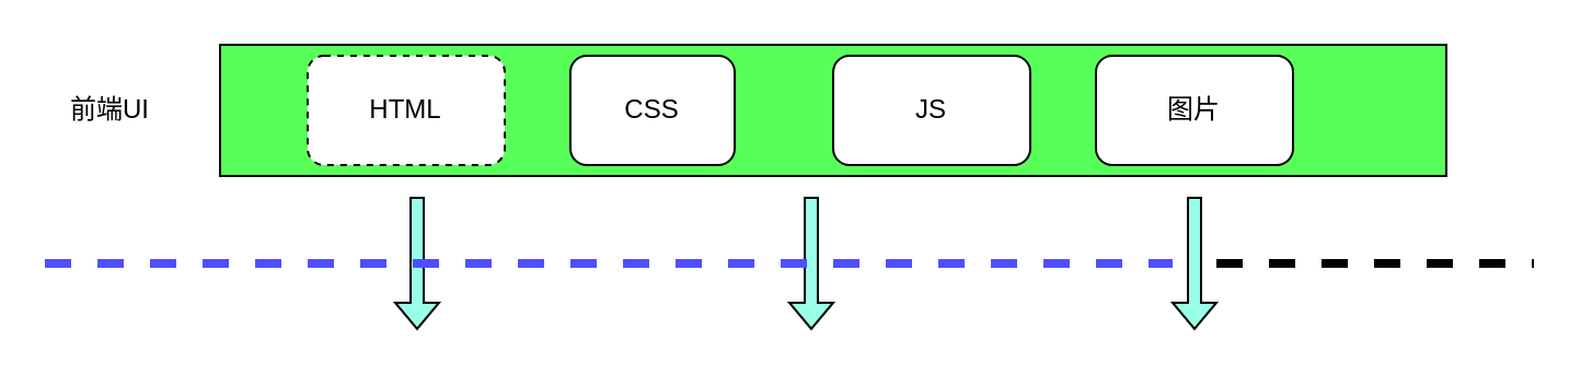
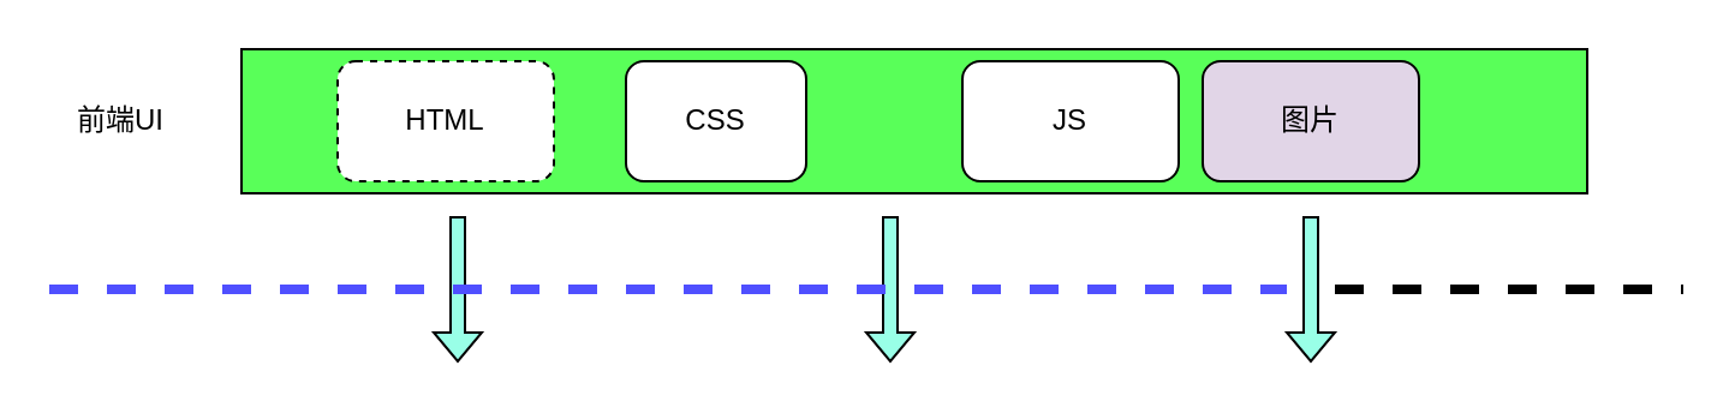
  <mxCell id="0" />
  <mxCell id="1" parent="0" />
  <mxCell id="2" value="" style="rounded=0;whiteSpace=wrap;html=1;fillColor=#59FF59;" vertex="1" parent="1"><mxGeometry x="100" y="20" width="560" height="60" as="geometry" /></mxCell>
  <mxCell id="3" value="HTML" style="rounded=1;whiteSpace=wrap;html=1;fillColor=#FFFFFF;dashed=1;" vertex="1" parent="1"><mxGeometry x="140" y="25" width="90" height="50" as="geometry" /></mxCell>
  <mxCell id="4" value="CSS" style="rounded=1;whiteSpace=wrap;html=1;fillColor=#FFFFFF;" vertex="1" parent="1"><mxGeometry x="260" y="25" width="75" height="50" as="geometry" /></mxCell>
- <mxCell id="5" value="JS" style="rounded=1;whiteSpace=wrap;html=1;fillColor=#FFFFFF;" vertex="1" parent="1"><mxGeometry x="380" y="25" width="90" height="50" as="geometry" /></mxCell>
- <mxCell id="6" value="图片" style="rounded=1;whiteSpace=wrap;html=1;fillColor=#FFFFFF;" vertex="1" parent="1"><mxGeometry x="500" y="25" width="90" height="50" as="geometry" /></mxCell>
+ <mxCell id="5" value="JS" style="rounded=1;whiteSpace=wrap;html=1;fillColor=#FFFFFF;" vertex="1" parent="1"><mxGeometry x="400" y="25" width="90" height="50" as="geometry" /></mxCell>
+ <mxCell id="6" value="图片" style="rounded=1;whiteSpace=wrap;html=1;fillColor=#e1d5e7;" vertex="1" parent="1"><mxGeometry x="500" y="25" width="90" height="50" as="geometry" /></mxCell>
  <mxCell id="7" value="前端UI" style="text;html=1;strokeColor=none;fillColor=none;align=center;verticalAlign=middle;whiteSpace=wrap;rounded=0;" vertex="1" parent="1"><mxGeometry x="20" y="35" width="60" height="30" as="geometry" /></mxCell>
  <mxCell id="8" value="" style="endArrow=none;dashed=1;html=1;rounded=0;strokeWidth=4;startArrow=none;" edge="1" parent="1" source="11"><mxGeometry width="50" height="50" relative="1" as="geometry"><mxPoint x="20" y="120" as="sourcePoint" /><mxPoint x="700" y="120" as="targetPoint" /></mxGeometry></mxCell>
  <mxCell id="9" value="" style="shape=singleArrow;direction=south;whiteSpace=wrap;html=1;fillColor=#99FFE7;" vertex="1" parent="1"><mxGeometry x="180" y="90" width="20" height="60" as="geometry" /></mxCell>
  <mxCell id="10" value="" style="shape=singleArrow;direction=south;whiteSpace=wrap;html=1;fillColor=#99FFE7;" vertex="1" parent="1"><mxGeometry x="360" y="90" width="20" height="60" as="geometry" /></mxCell>
  <mxCell id="11" value="" style="shape=singleArrow;direction=south;whiteSpace=wrap;html=1;fillColor=#99FFE7;" vertex="1" parent="1"><mxGeometry x="535" y="90" width="20" height="60" as="geometry" /></mxCell>
  <mxCell id="12" value="" style="endArrow=none;dashed=1;html=1;rounded=0;strokeWidth=4;strokeColor=#4F4FFF;" edge="1" parent="1" target="11"><mxGeometry width="50" height="50" relative="1" as="geometry"><mxPoint x="20" y="120" as="sourcePoint" /><mxPoint x="700" y="120" as="targetPoint" /></mxGeometry></mxCell>
